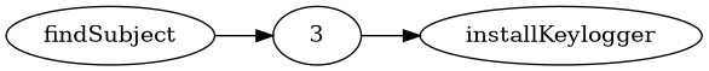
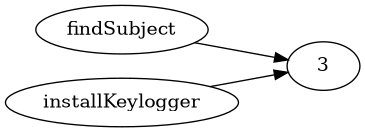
  digraph {
    rankdir=LR
    node [distribution=attacker operator=BE]
    findSubject [cost=2 probability=1]
    n2 [label=3 operator=AND sink=attacker distribution=""]
    installKeylogger [cost=4 probability=0.5]
    findSubject -> n2
-   n2 -> installKeylogger
+   installKeylogger -> n2
  }
